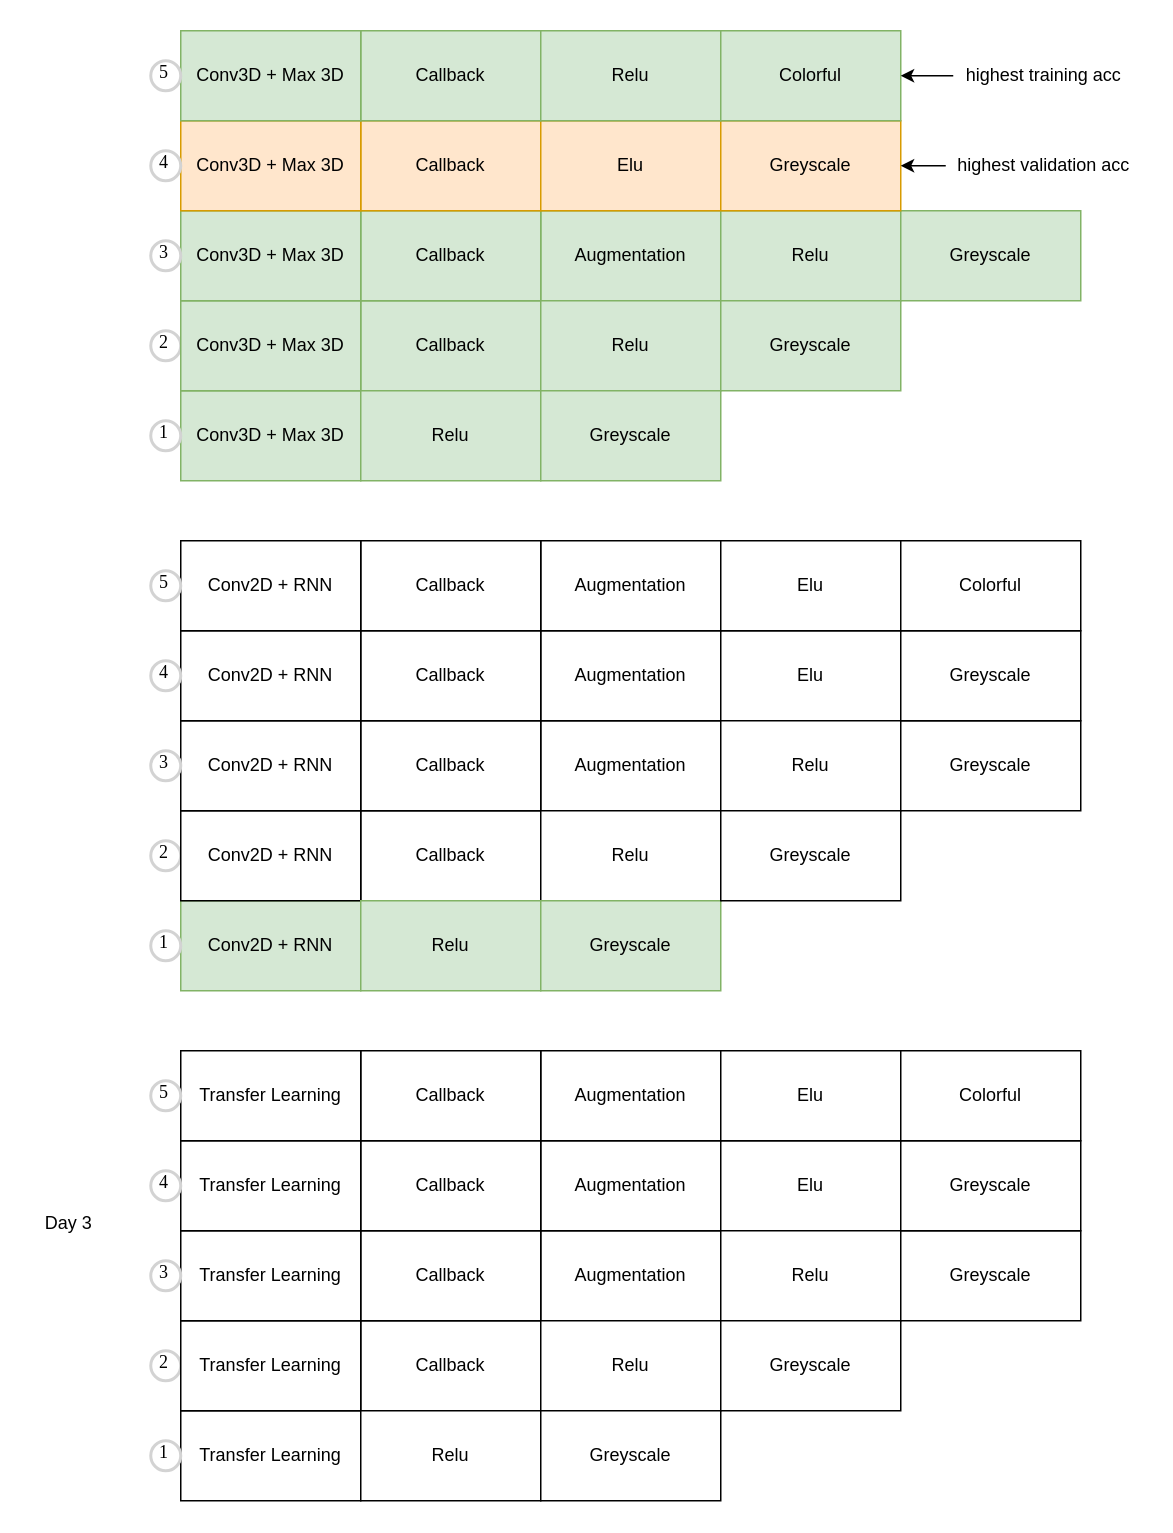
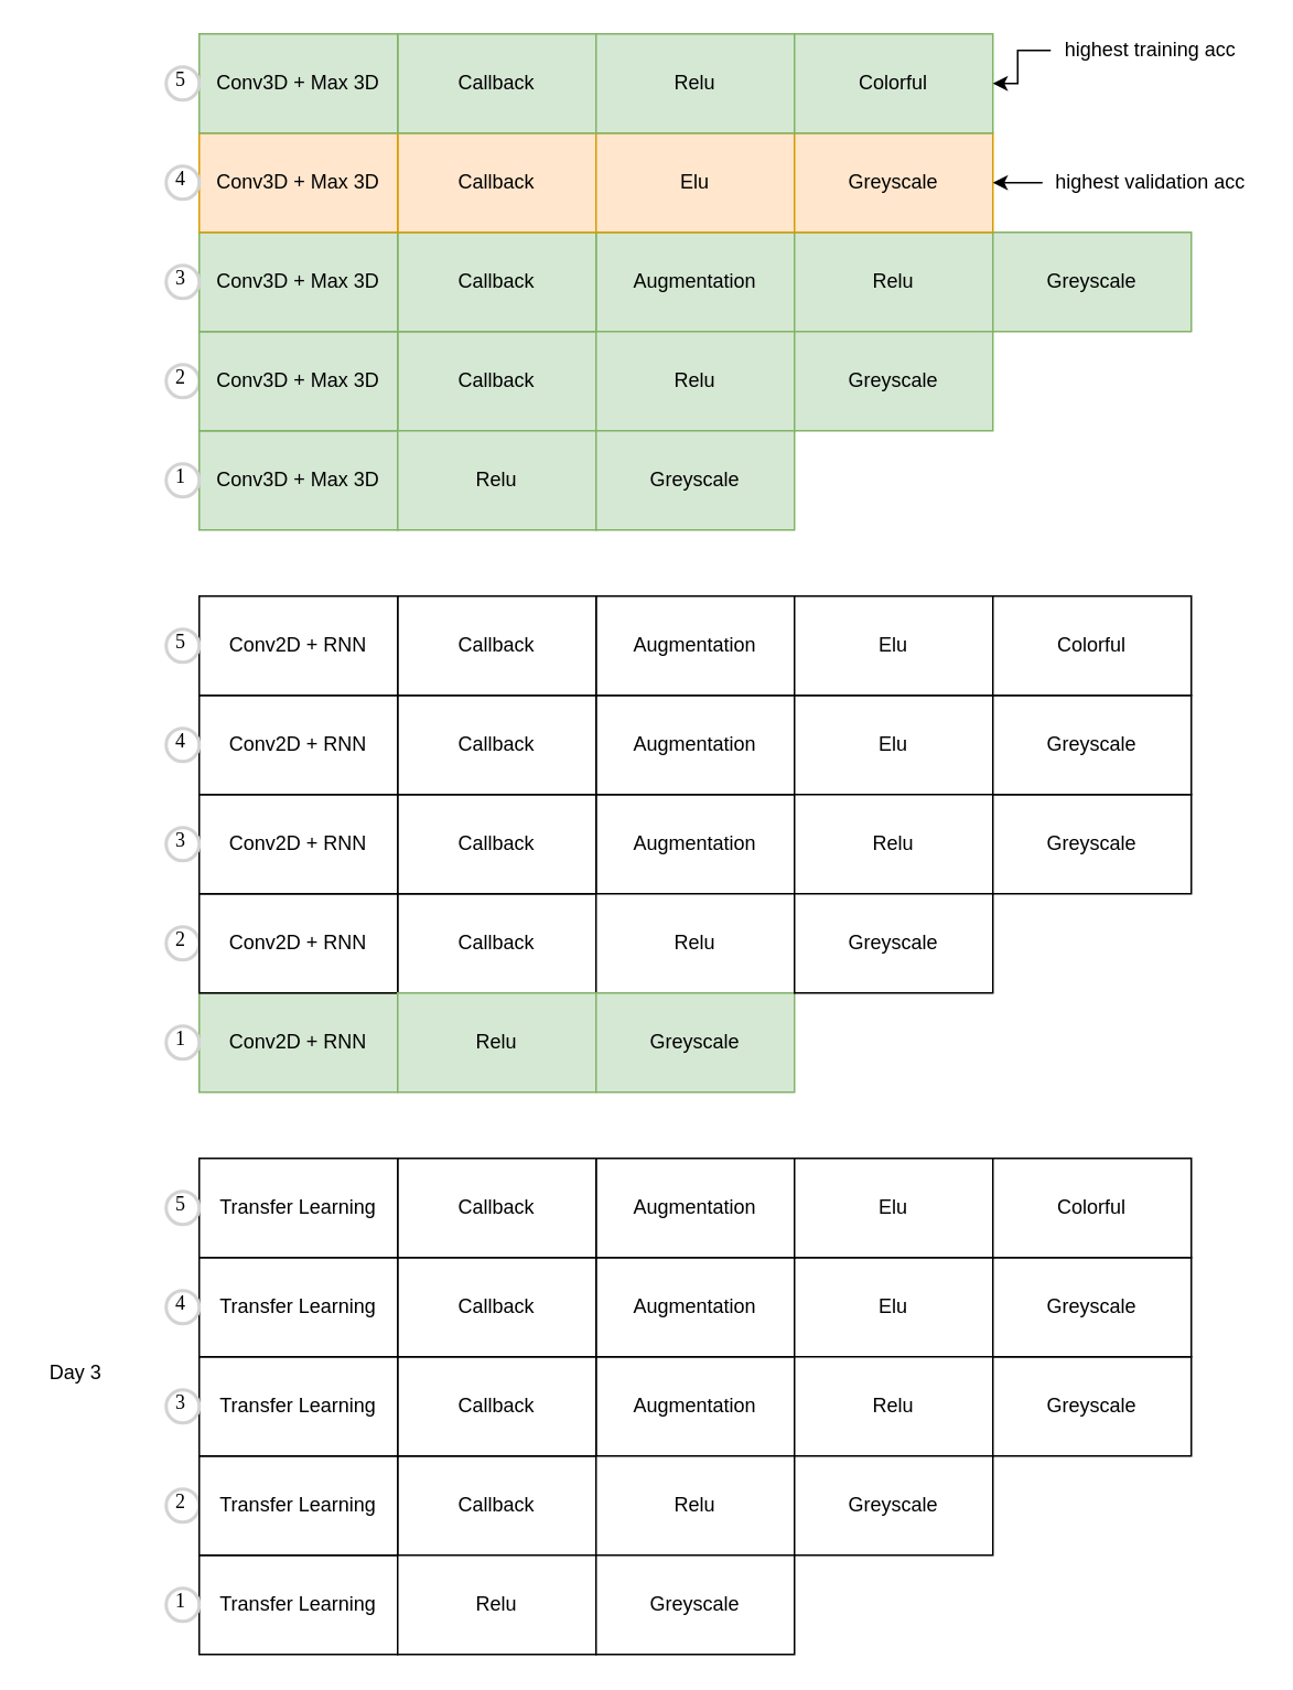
  <mxCell id="0" />
  <mxCell id="1" parent="0" />
  <mxCell id="2" value="Conv3D + Max 3D" style="rounded=0;whiteSpace=wrap;html=1;fillColor=#d5e8d4;strokeColor=#82b366;" parent="1" vertex="1"><mxGeometry x="120" y="260" width="120" height="60" as="geometry" /></mxCell>
  <mxCell id="3" value="Callback" style="rounded=0;whiteSpace=wrap;html=1;fillColor=#d5e8d4;strokeColor=#82b366;" parent="1" vertex="1"><mxGeometry x="240" y="200" width="120" height="60" as="geometry" /></mxCell>
  <mxCell id="4" value="Augmentation" style="rounded=0;whiteSpace=wrap;html=1;fillColor=#d5e8d4;strokeColor=#82b366;" parent="1" vertex="1"><mxGeometry x="360" y="140" width="120" height="60" as="geometry" /></mxCell>
  <mxCell id="5" value="Callback" style="rounded=0;whiteSpace=wrap;html=1;fillColor=#d5e8d4;strokeColor=#82b366;" parent="1" vertex="1"><mxGeometry x="240" y="140" width="120" height="60" as="geometry" /></mxCell>
  <mxCell id="6" value="1" style="ellipse;whiteSpace=wrap;html=1;aspect=fixed;strokeWidth=2;fontFamily=Tahoma;spacingBottom=4;spacingRight=2;strokeColor=#d3d3d3;" parent="1" vertex="1"><mxGeometry x="100" y="280" width="20" height="20" as="geometry" /></mxCell>
  <mxCell id="7" value="2" style="ellipse;whiteSpace=wrap;html=1;aspect=fixed;strokeWidth=2;fontFamily=Tahoma;spacingBottom=4;spacingRight=2;strokeColor=#d3d3d3;" parent="1" vertex="1"><mxGeometry x="100" y="220" width="20" height="20" as="geometry" /></mxCell>
  <mxCell id="8" value="Conv3D + Max 3D" style="rounded=0;whiteSpace=wrap;html=1;fillColor=#d5e8d4;strokeColor=#82b366;" parent="1" vertex="1"><mxGeometry x="120" y="200" width="120" height="60" as="geometry" /></mxCell>
  <mxCell id="9" value="Conv3D + Max 3D" style="rounded=0;whiteSpace=wrap;html=1;fillColor=#d5e8d4;strokeColor=#82b366;" parent="1" vertex="1"><mxGeometry x="120" y="140" width="120" height="60" as="geometry" /></mxCell>
  <mxCell id="10" value="3" style="ellipse;whiteSpace=wrap;html=1;aspect=fixed;strokeWidth=2;fontFamily=Tahoma;spacingBottom=4;spacingRight=2;strokeColor=#d3d3d3;" parent="1" vertex="1"><mxGeometry x="100" y="160" width="20" height="20" as="geometry" /></mxCell>
  <mxCell id="11" value="Callback" style="rounded=0;whiteSpace=wrap;html=1;fillColor=#ffe6cc;strokeColor=#d79b00;" parent="1" vertex="1"><mxGeometry x="240" y="80" width="120" height="60" as="geometry" /></mxCell>
  <mxCell id="12" value="Conv3D + Max 3D" style="rounded=0;whiteSpace=wrap;html=1;fillColor=#ffe6cc;strokeColor=#d79b00;" parent="1" vertex="1"><mxGeometry x="120" y="80" width="120" height="60" as="geometry" /></mxCell>
  <mxCell id="13" value="Elu" style="rounded=0;whiteSpace=wrap;html=1;fillColor=#ffe6cc;strokeColor=#d79b00;" parent="1" vertex="1"><mxGeometry x="360" y="80" width="120" height="60" as="geometry" /></mxCell>
  <mxCell id="14" value="Relu" style="rounded=0;whiteSpace=wrap;html=1;fillColor=#d5e8d4;strokeColor=#82b366;" parent="1" vertex="1"><mxGeometry x="240" y="260" width="120" height="60" as="geometry" /></mxCell>
  <mxCell id="15" value="Relu" style="rounded=0;whiteSpace=wrap;html=1;fillColor=#d5e8d4;strokeColor=#82b366;" parent="1" vertex="1"><mxGeometry x="360" y="200" width="120" height="60" as="geometry" /></mxCell>
  <mxCell id="16" value="Relu" style="rounded=0;whiteSpace=wrap;html=1;fillColor=#d5e8d4;strokeColor=#82b366;" parent="1" vertex="1"><mxGeometry x="480" y="140" width="120" height="60" as="geometry" /></mxCell>
  <mxCell id="17" value="4" style="ellipse;whiteSpace=wrap;html=1;aspect=fixed;strokeWidth=2;fontFamily=Tahoma;spacingBottom=4;spacingRight=2;strokeColor=#d3d3d3;" parent="1" vertex="1"><mxGeometry x="100" y="100" width="20" height="20" as="geometry" /></mxCell>
  <mxCell id="18" value="Greyscale" style="rounded=0;whiteSpace=wrap;html=1;fillColor=#d5e8d4;strokeColor=#82b366;" parent="1" vertex="1"><mxGeometry x="360" y="260" width="120" height="60" as="geometry" /></mxCell>
  <mxCell id="19" value="Greyscale" style="rounded=0;whiteSpace=wrap;html=1;fillColor=#d5e8d4;strokeColor=#82b366;" parent="1" vertex="1"><mxGeometry x="480" y="200" width="120" height="60" as="geometry" /></mxCell>
  <mxCell id="20" value="Greyscale" style="rounded=0;whiteSpace=wrap;html=1;fillColor=#d5e8d4;strokeColor=#82b366;" parent="1" vertex="1"><mxGeometry x="600" y="140" width="120" height="60" as="geometry" /></mxCell>
  <mxCell id="21" value="Greyscale" style="rounded=0;whiteSpace=wrap;html=1;fillColor=#ffe6cc;strokeColor=#d79b00;" parent="1" vertex="1"><mxGeometry x="480" y="80" width="120" height="60" as="geometry" /></mxCell>
  <mxCell id="22" value="Callback" style="rounded=0;whiteSpace=wrap;html=1;fillColor=#d5e8d4;strokeColor=#82b366;" parent="1" vertex="1"><mxGeometry x="240" y="20" width="120" height="60" as="geometry" /></mxCell>
  <mxCell id="23" value="Conv3D + Max 3D" style="rounded=0;whiteSpace=wrap;html=1;fillColor=#d5e8d4;strokeColor=#82b366;" parent="1" vertex="1"><mxGeometry x="120" y="20" width="120" height="60" as="geometry" /></mxCell>
  <mxCell id="24" value="Relu" style="rounded=0;whiteSpace=wrap;html=1;fillColor=#d5e8d4;strokeColor=#82b366;" parent="1" vertex="1"><mxGeometry x="360" y="20" width="120" height="60" as="geometry" /></mxCell>
  <mxCell id="25" value="Colorful" style="rounded=0;whiteSpace=wrap;html=1;fillColor=#d5e8d4;strokeColor=#82b366;" parent="1" vertex="1"><mxGeometry x="480" y="20" width="120" height="60" as="geometry" /></mxCell>
  <mxCell id="26" value="5" style="ellipse;whiteSpace=wrap;html=1;aspect=fixed;strokeWidth=2;fontFamily=Tahoma;spacingBottom=4;spacingRight=2;strokeColor=#d3d3d3;" parent="1" vertex="1"><mxGeometry x="100" y="40" width="20" height="20" as="geometry" /></mxCell>
  <mxCell id="27" value="Conv2D + RNN" style="rounded=0;whiteSpace=wrap;html=1;fillColor=#d5e8d4;strokeColor=#82b366;" parent="1" vertex="1"><mxGeometry x="120" y="600" width="120" height="60" as="geometry" /></mxCell>
  <mxCell id="28" value="Callback" style="rounded=0;whiteSpace=wrap;html=1;" parent="1" vertex="1"><mxGeometry x="240" y="540" width="120" height="60" as="geometry" /></mxCell>
  <mxCell id="29" value="Augmentation" style="rounded=0;whiteSpace=wrap;html=1;" parent="1" vertex="1"><mxGeometry x="360" y="480" width="120" height="60" as="geometry" /></mxCell>
  <mxCell id="30" value="Callback" style="rounded=0;whiteSpace=wrap;html=1;" parent="1" vertex="1"><mxGeometry x="240" y="480" width="120" height="60" as="geometry" /></mxCell>
  <mxCell id="31" value="1" style="ellipse;whiteSpace=wrap;html=1;aspect=fixed;strokeWidth=2;fontFamily=Tahoma;spacingBottom=4;spacingRight=2;strokeColor=#d3d3d3;" parent="1" vertex="1"><mxGeometry x="100" y="620" width="20" height="20" as="geometry" /></mxCell>
  <mxCell id="32" value="2" style="ellipse;whiteSpace=wrap;html=1;aspect=fixed;strokeWidth=2;fontFamily=Tahoma;spacingBottom=4;spacingRight=2;strokeColor=#d3d3d3;" parent="1" vertex="1"><mxGeometry x="100" y="560" width="20" height="20" as="geometry" /></mxCell>
  <mxCell id="33" value="Conv2D + RNN" style="rounded=0;whiteSpace=wrap;html=1;" parent="1" vertex="1"><mxGeometry x="120" y="540" width="120" height="60" as="geometry" /></mxCell>
  <mxCell id="34" value="Conv2D + RNN" style="rounded=0;whiteSpace=wrap;html=1;" parent="1" vertex="1"><mxGeometry x="120" y="480" width="120" height="60" as="geometry" /></mxCell>
  <mxCell id="35" value="3" style="ellipse;whiteSpace=wrap;html=1;aspect=fixed;strokeWidth=2;fontFamily=Tahoma;spacingBottom=4;spacingRight=2;strokeColor=#d3d3d3;" parent="1" vertex="1"><mxGeometry x="100" y="500" width="20" height="20" as="geometry" /></mxCell>
  <mxCell id="36" value="Augmentation" style="rounded=0;whiteSpace=wrap;html=1;" parent="1" vertex="1"><mxGeometry x="360" y="420" width="120" height="60" as="geometry" /></mxCell>
  <mxCell id="37" value="Callback" style="rounded=0;whiteSpace=wrap;html=1;" parent="1" vertex="1"><mxGeometry x="240" y="420" width="120" height="60" as="geometry" /></mxCell>
  <mxCell id="38" value="Conv2D + RNN" style="rounded=0;whiteSpace=wrap;html=1;" parent="1" vertex="1"><mxGeometry x="120" y="420" width="120" height="60" as="geometry" /></mxCell>
  <mxCell id="39" value="Elu" style="rounded=0;whiteSpace=wrap;html=1;" parent="1" vertex="1"><mxGeometry x="480" y="420" width="120" height="60" as="geometry" /></mxCell>
  <mxCell id="40" value="Relu" style="rounded=0;whiteSpace=wrap;html=1;fillColor=#d5e8d4;strokeColor=#82b366;" parent="1" vertex="1"><mxGeometry x="240" y="600" width="120" height="60" as="geometry" /></mxCell>
  <mxCell id="41" value="Relu" style="rounded=0;whiteSpace=wrap;html=1;" parent="1" vertex="1"><mxGeometry x="360" y="540" width="120" height="60" as="geometry" /></mxCell>
  <mxCell id="42" value="Relu" style="rounded=0;whiteSpace=wrap;html=1;" parent="1" vertex="1"><mxGeometry x="480" y="480" width="120" height="60" as="geometry" /></mxCell>
  <mxCell id="43" value="4" style="ellipse;whiteSpace=wrap;html=1;aspect=fixed;strokeWidth=2;fontFamily=Tahoma;spacingBottom=4;spacingRight=2;strokeColor=#d3d3d3;" parent="1" vertex="1"><mxGeometry x="100" y="440" width="20" height="20" as="geometry" /></mxCell>
  <mxCell id="44" value="Greyscale" style="rounded=0;whiteSpace=wrap;html=1;fillColor=#d5e8d4;strokeColor=#82b366;" parent="1" vertex="1"><mxGeometry x="360" y="600" width="120" height="60" as="geometry" /></mxCell>
  <mxCell id="45" value="Greyscale" style="rounded=0;whiteSpace=wrap;html=1;" parent="1" vertex="1"><mxGeometry x="480" y="540" width="120" height="60" as="geometry" /></mxCell>
  <mxCell id="46" value="Greyscale" style="rounded=0;whiteSpace=wrap;html=1;" parent="1" vertex="1"><mxGeometry x="600" y="480" width="120" height="60" as="geometry" /></mxCell>
  <mxCell id="47" value="Greyscale" style="rounded=0;whiteSpace=wrap;html=1;" parent="1" vertex="1"><mxGeometry x="600" y="420" width="120" height="60" as="geometry" /></mxCell>
  <mxCell id="48" value="Augmentation" style="rounded=0;whiteSpace=wrap;html=1;" parent="1" vertex="1"><mxGeometry x="360" y="360" width="120" height="60" as="geometry" /></mxCell>
  <mxCell id="49" value="Callback" style="rounded=0;whiteSpace=wrap;html=1;" parent="1" vertex="1"><mxGeometry x="240" y="360" width="120" height="60" as="geometry" /></mxCell>
  <mxCell id="50" value="Conv2D + RNN" style="rounded=0;whiteSpace=wrap;html=1;" parent="1" vertex="1"><mxGeometry x="120" y="360" width="120" height="60" as="geometry" /></mxCell>
  <mxCell id="51" value="Elu" style="rounded=0;whiteSpace=wrap;html=1;" parent="1" vertex="1"><mxGeometry x="480" y="360" width="120" height="60" as="geometry" /></mxCell>
  <mxCell id="52" value="Colorful" style="rounded=0;whiteSpace=wrap;html=1;" parent="1" vertex="1"><mxGeometry x="600" y="360" width="120" height="60" as="geometry" /></mxCell>
  <mxCell id="53" value="5" style="ellipse;whiteSpace=wrap;html=1;aspect=fixed;strokeWidth=2;fontFamily=Tahoma;spacingBottom=4;spacingRight=2;strokeColor=#d3d3d3;" parent="1" vertex="1"><mxGeometry x="100" y="380" width="20" height="20" as="geometry" /></mxCell>
  <mxCell id="54" value="Transfer Learning" style="rounded=0;whiteSpace=wrap;html=1;" parent="1" vertex="1"><mxGeometry x="120" y="940" width="120" height="60" as="geometry" /></mxCell>
  <mxCell id="55" value="Callback" style="rounded=0;whiteSpace=wrap;html=1;" parent="1" vertex="1"><mxGeometry x="240" y="880" width="120" height="60" as="geometry" /></mxCell>
  <mxCell id="56" value="Augmentation" style="rounded=0;whiteSpace=wrap;html=1;" parent="1" vertex="1"><mxGeometry x="360" y="820" width="120" height="60" as="geometry" /></mxCell>
  <mxCell id="57" value="Callback" style="rounded=0;whiteSpace=wrap;html=1;" parent="1" vertex="1"><mxGeometry x="240" y="820" width="120" height="60" as="geometry" /></mxCell>
  <mxCell id="58" value="1" style="ellipse;whiteSpace=wrap;html=1;aspect=fixed;strokeWidth=2;fontFamily=Tahoma;spacingBottom=4;spacingRight=2;strokeColor=#d3d3d3;" parent="1" vertex="1"><mxGeometry x="100" y="960" width="20" height="20" as="geometry" /></mxCell>
  <mxCell id="59" value="2" style="ellipse;whiteSpace=wrap;html=1;aspect=fixed;strokeWidth=2;fontFamily=Tahoma;spacingBottom=4;spacingRight=2;strokeColor=#d3d3d3;" parent="1" vertex="1"><mxGeometry x="100" y="900" width="20" height="20" as="geometry" /></mxCell>
  <mxCell id="60" value="Transfer Learning" style="rounded=0;whiteSpace=wrap;html=1;" parent="1" vertex="1"><mxGeometry x="120" y="880" width="120" height="60" as="geometry" /></mxCell>
  <mxCell id="61" value="Transfer Learning" style="rounded=0;whiteSpace=wrap;html=1;" parent="1" vertex="1"><mxGeometry x="120" y="820" width="120" height="60" as="geometry" /></mxCell>
  <mxCell id="62" value="3" style="ellipse;whiteSpace=wrap;html=1;aspect=fixed;strokeWidth=2;fontFamily=Tahoma;spacingBottom=4;spacingRight=2;strokeColor=#d3d3d3;" parent="1" vertex="1"><mxGeometry x="100" y="840" width="20" height="20" as="geometry" /></mxCell>
  <mxCell id="63" value="Augmentation" style="rounded=0;whiteSpace=wrap;html=1;" parent="1" vertex="1"><mxGeometry x="360" y="760" width="120" height="60" as="geometry" /></mxCell>
  <mxCell id="64" value="Callback" style="rounded=0;whiteSpace=wrap;html=1;" parent="1" vertex="1"><mxGeometry x="240" y="760" width="120" height="60" as="geometry" /></mxCell>
  <mxCell id="65" value="Transfer Learning" style="rounded=0;whiteSpace=wrap;html=1;" parent="1" vertex="1"><mxGeometry x="120" y="760" width="120" height="60" as="geometry" /></mxCell>
  <mxCell id="66" value="Elu" style="rounded=0;whiteSpace=wrap;html=1;" parent="1" vertex="1"><mxGeometry x="480" y="760" width="120" height="60" as="geometry" /></mxCell>
  <mxCell id="67" value="Relu" style="rounded=0;whiteSpace=wrap;html=1;" parent="1" vertex="1"><mxGeometry x="240" y="940" width="120" height="60" as="geometry" /></mxCell>
  <mxCell id="68" value="Relu" style="rounded=0;whiteSpace=wrap;html=1;" parent="1" vertex="1"><mxGeometry x="360" y="880" width="120" height="60" as="geometry" /></mxCell>
  <mxCell id="69" value="Relu" style="rounded=0;whiteSpace=wrap;html=1;" parent="1" vertex="1"><mxGeometry x="480" y="820" width="120" height="60" as="geometry" /></mxCell>
  <mxCell id="70" value="4" style="ellipse;whiteSpace=wrap;html=1;aspect=fixed;strokeWidth=2;fontFamily=Tahoma;spacingBottom=4;spacingRight=2;strokeColor=#d3d3d3;" parent="1" vertex="1"><mxGeometry x="100" y="780" width="20" height="20" as="geometry" /></mxCell>
  <mxCell id="71" value="Greyscale" style="rounded=0;whiteSpace=wrap;html=1;" parent="1" vertex="1"><mxGeometry x="360" y="940" width="120" height="60" as="geometry" /></mxCell>
  <mxCell id="72" value="Greyscale" style="rounded=0;whiteSpace=wrap;html=1;" parent="1" vertex="1"><mxGeometry x="480" y="880" width="120" height="60" as="geometry" /></mxCell>
  <mxCell id="73" value="Greyscale" style="rounded=0;whiteSpace=wrap;html=1;" parent="1" vertex="1"><mxGeometry x="600" y="820" width="120" height="60" as="geometry" /></mxCell>
  <mxCell id="74" value="Greyscale" style="rounded=0;whiteSpace=wrap;html=1;" parent="1" vertex="1"><mxGeometry x="600" y="760" width="120" height="60" as="geometry" /></mxCell>
  <mxCell id="75" value="Augmentation" style="rounded=0;whiteSpace=wrap;html=1;" parent="1" vertex="1"><mxGeometry x="360" y="700" width="120" height="60" as="geometry" /></mxCell>
  <mxCell id="76" value="Callback" style="rounded=0;whiteSpace=wrap;html=1;" parent="1" vertex="1"><mxGeometry x="240" y="700" width="120" height="60" as="geometry" /></mxCell>
  <mxCell id="77" value="Transfer Learning" style="rounded=0;whiteSpace=wrap;html=1;" parent="1" vertex="1"><mxGeometry x="120" y="700" width="120" height="60" as="geometry" /></mxCell>
  <mxCell id="78" value="Elu" style="rounded=0;whiteSpace=wrap;html=1;" parent="1" vertex="1"><mxGeometry x="480" y="700" width="120" height="60" as="geometry" /></mxCell>
  <mxCell id="79" value="Colorful" style="rounded=0;whiteSpace=wrap;html=1;" parent="1" vertex="1"><mxGeometry x="600" y="700" width="120" height="60" as="geometry" /></mxCell>
  <mxCell id="80" value="5" style="ellipse;whiteSpace=wrap;html=1;aspect=fixed;strokeWidth=2;fontFamily=Tahoma;spacingBottom=4;spacingRight=2;strokeColor=#d3d3d3;" parent="1" vertex="1"><mxGeometry x="100" y="720" width="20" height="20" as="geometry" /></mxCell>
- <mxCell id="81" value="Day 3" style="text;html=1;align=center;verticalAlign=middle;resizable=0;points=[];autosize=1;strokeColor=none;fillColor=none;" parent="1" vertex="1"><mxGeometry x="20" y="805" width="50" height="20" as="geometry" /></mxCell>
+ <mxCell id="81" value="Day 3" style="text;html=1;align=center;verticalAlign=middle;resizable=0;points=[];autosize=1;strokeColor=none;fillColor=none;" parent="1" vertex="1"><mxGeometry x="20" y="820" width="50" height="20" as="geometry" /></mxCell>
  <mxCell id="82" style="edgeStyle=orthogonalEdgeStyle;rounded=0;orthogonalLoop=1;jettySize=auto;html=1;entryX=1;entryY=0.5;entryDx=0;entryDy=0;" edge="1" parent="1" source="83" target="25"><mxGeometry relative="1" as="geometry" /></mxCell>
- <mxCell id="83" value="highest training acc" style="text;html=1;align=center;verticalAlign=middle;resizable=0;points=[];autosize=1;strokeColor=none;fillColor=none;" vertex="1" parent="1"><mxGeometry x="635" y="40" width="120" height="20" as="geometry" /></mxCell>
+ <mxCell id="83" value="highest training acc" style="text;html=1;align=center;verticalAlign=middle;resizable=0;points=[];autosize=1;strokeColor=none;fillColor=none;" vertex="1" parent="1"><mxGeometry x="635" y="20" width="120" height="20" as="geometry" /></mxCell>
  <mxCell id="84" style="edgeStyle=orthogonalEdgeStyle;rounded=0;orthogonalLoop=1;jettySize=auto;html=1;" edge="1" parent="1" source="85" target="21"><mxGeometry relative="1" as="geometry" /></mxCell>
  <mxCell id="85" value="highest validation acc" style="text;html=1;align=center;verticalAlign=middle;resizable=0;points=[];autosize=1;strokeColor=none;fillColor=none;" vertex="1" parent="1"><mxGeometry x="630" y="100" width="130" height="20" as="geometry" /></mxCell>
